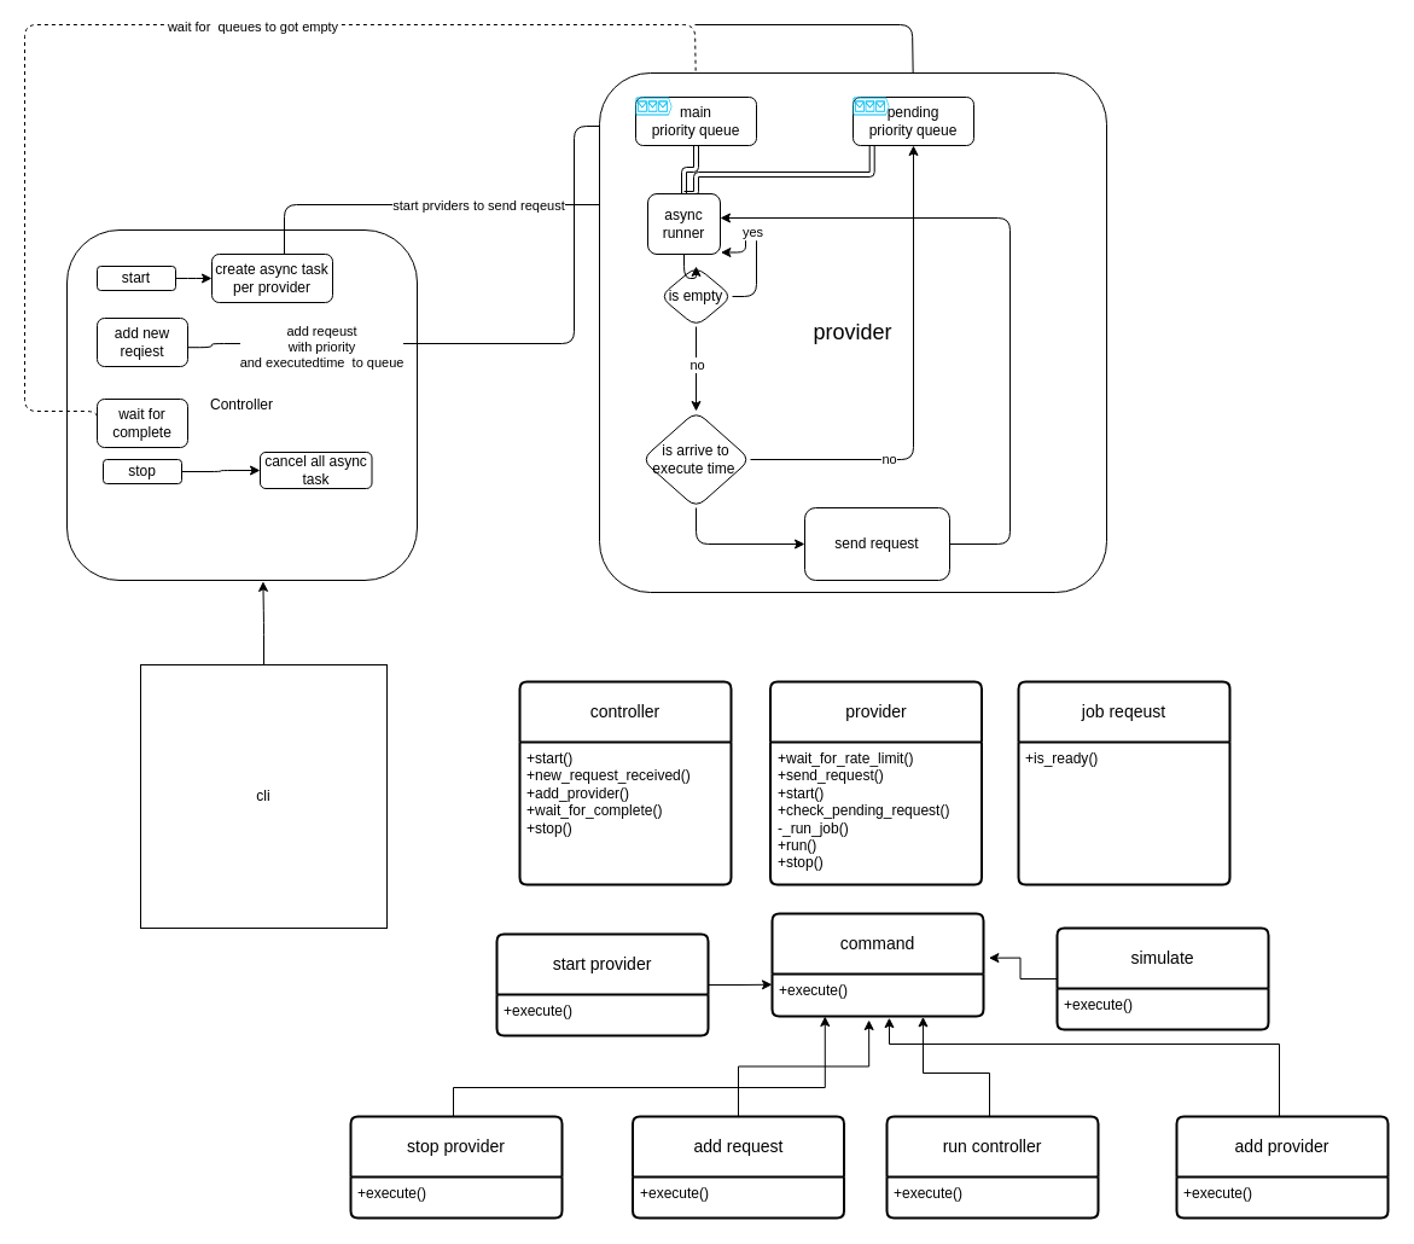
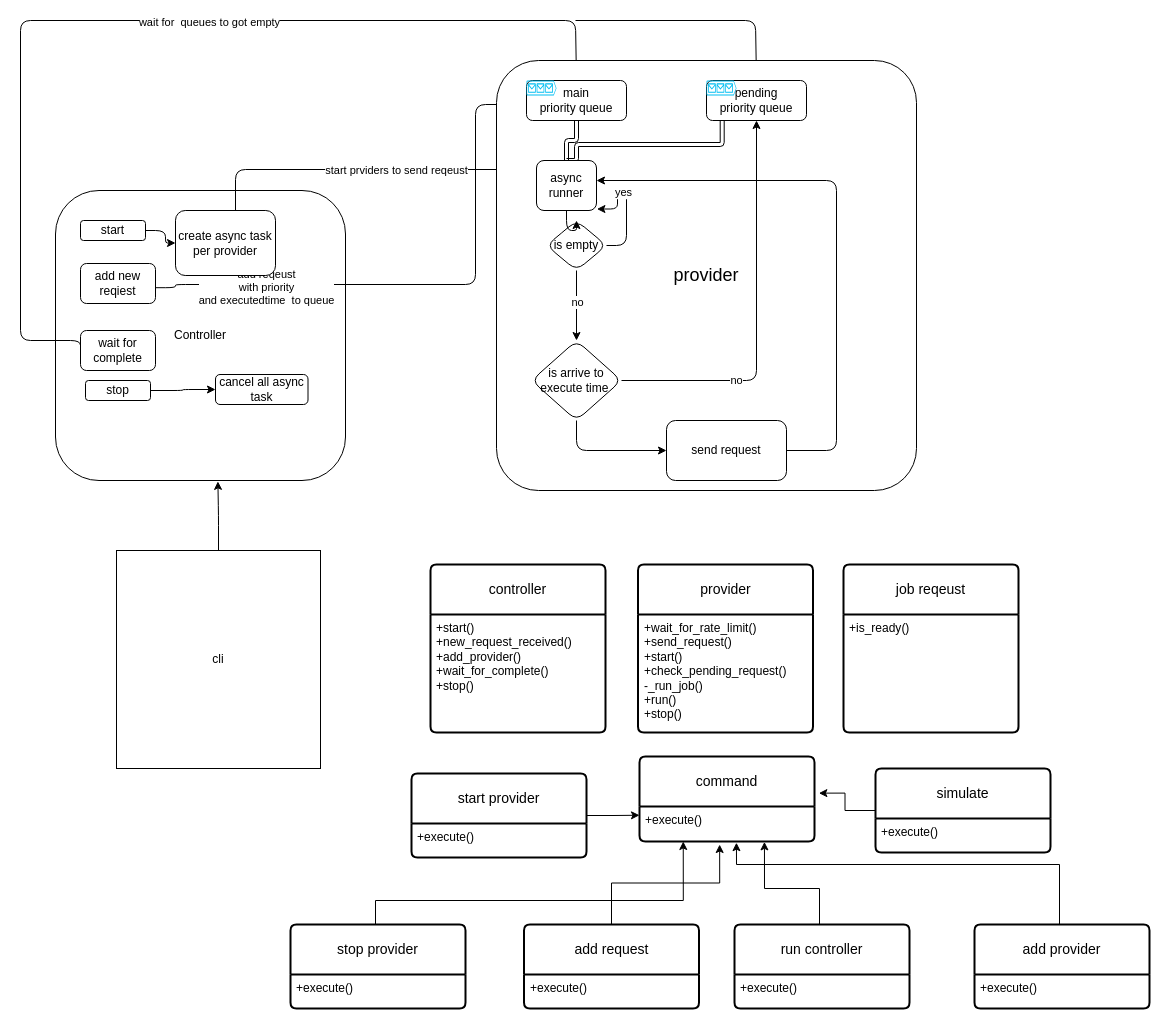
  <mxCell id="0" />
  <mxCell id="1" parent="0" />
  <mxCell id="2" value="" style="group" parent="1" vertex="1" connectable="0"><mxGeometry x="20" y="20" width="1129" height="988" as="geometry" /></mxCell>
  <mxCell id="3" value="" style="edgeStyle=none;orthogonalLoop=1;jettySize=auto;html=1;rounded=1;entryX=0.5;entryY=0;entryDx=0;entryDy=0;" parent="2" target="51" edge="1"><mxGeometry width="80" relative="1" as="geometry"><mxPoint x="555" as="sourcePoint" /><mxPoint x="645" y="-20" as="targetPoint" /><Array as="points"><mxPoint x="735" /></Array></mxGeometry></mxCell>
  <mxCell id="4" value="cli" style="html=1;dashed=0;whiteSpace=wrap;rounded=0;" parent="2" vertex="1"><mxGeometry x="96" y="530" width="204" height="218" as="geometry" /></mxCell>
  <mxCell id="5" value="controller" style="swimlane;childLayout=stackLayout;horizontal=1;startSize=50;horizontalStack=0;rounded=1;fontSize=14;fontStyle=0;strokeWidth=2;resizeParent=0;resizeLast=1;shadow=0;dashed=0;align=center;arcSize=4;whiteSpace=wrap;html=1;" parent="2" vertex="1"><mxGeometry x="410" y="544" width="175" height="168" as="geometry" /></mxCell>
  <mxCell id="6" value="+start()&lt;br&gt;+new_request_received()&lt;br&gt;+add_provider()&lt;br&gt;+wait_for_complete()&lt;br&gt;+stop()" style="align=left;strokeColor=none;fillColor=none;spacingLeft=4;fontSize=12;verticalAlign=top;resizable=0;rotatable=0;part=1;html=1;rounded=1;" parent="5" vertex="1"><mxGeometry y="50" width="175" height="118" as="geometry" /></mxCell>
  <mxCell id="7" value="Controller" style="rounded=1;whiteSpace=wrap;html=1;" parent="2" vertex="1"><mxGeometry x="35" y="170" width="290" height="290" as="geometry" /></mxCell>
  <mxCell id="8" value="start" style="whiteSpace=wrap;html=1;rounded=1;" parent="2" vertex="1"><mxGeometry x="60" y="200" width="65" height="20" as="geometry" /></mxCell>
  <mxCell id="9" value="add new reqiest" style="whiteSpace=wrap;html=1;rounded=1;" parent="2" vertex="1"><mxGeometry x="60" y="243" width="75" height="40" as="geometry" /></mxCell>
  <mxCell id="10" value="wait for complete" style="whiteSpace=wrap;html=1;rounded=1;" parent="2" vertex="1"><mxGeometry x="60" y="310" width="75" height="40" as="geometry" /></mxCell>
  <mxCell id="11" value="stop" style="whiteSpace=wrap;html=1;rounded=1;" parent="2" vertex="1"><mxGeometry x="65" y="360" width="65" height="20" as="geometry" /></mxCell>
  <mxCell id="12" style="edgeStyle=orthogonalEdgeStyle;rounded=1;orthogonalLoop=1;jettySize=auto;html=1;entryX=0;entryY=0.5;entryDx=0;entryDy=0;exitX=1.005;exitY=0.505;exitDx=0;exitDy=0;exitPerimeter=0;" parent="2" edge="1"><mxGeometry relative="1" as="geometry"><mxPoint x="135.375" y="267.2" as="sourcePoint" /><mxPoint x="505" y="84" as="targetPoint" /><Array as="points"><mxPoint x="155" y="267" /><mxPoint x="155" y="264" /><mxPoint x="455" y="264" /><mxPoint x="455" y="84" /></Array></mxGeometry></mxCell>
  <mxCell id="13" value="add reqeust&lt;br style=&quot;border-color: var(--border-color);&quot;&gt;with priority&lt;br style=&quot;border-color: var(--border-color);&quot;&gt;and executedtime&amp;nbsp; to queue" style="edgeLabel;html=1;align=center;verticalAlign=middle;resizable=0;points=[];rounded=1;" parent="12" vertex="1" connectable="0"><mxGeometry x="0.274" y="-1" relative="1" as="geometry"><mxPoint x="-211" y="32" as="offset" /></mxGeometry></mxCell>
  <mxCell id="14" style="edgeStyle=orthogonalEdgeStyle;rounded=1;orthogonalLoop=1;jettySize=auto;html=1;entryX=0;entryY=0.5;entryDx=0;entryDy=0;exitX=0.6;exitY=0.025;exitDx=0;exitDy=0;exitPerimeter=0;" parent="2" edge="1"><mxGeometry relative="1" as="geometry"><mxPoint x="215" y="190" as="sourcePoint" /><mxPoint x="515" y="149" as="targetPoint" /><Array as="points"><mxPoint x="215" y="149" /></Array></mxGeometry></mxCell>
  <mxCell id="15" value="start prviders to send reqeust" style="edgeLabel;html=1;align=center;verticalAlign=middle;resizable=0;points=[];rounded=1;" parent="14" vertex="1" connectable="0"><mxGeometry x="-0.018" y="-4" relative="1" as="geometry"><mxPoint x="34" y="-4" as="offset" /></mxGeometry></mxCell>
- <mxCell id="16" style="edgeStyle=orthogonalEdgeStyle;rounded=1;orthogonalLoop=1;jettySize=auto;html=1;exitX=0;exitY=0.5;exitDx=0;exitDy=0;entryX=0.5;entryY=0;entryDx=0;entryDy=0;dashed=1;" parent="2" source="10" target="49" edge="1"><mxGeometry relative="1" as="geometry"><mxPoint x="20" y="286.25" as="sourcePoint" /><Array as="points"><mxPoint x="60" y="320" /><mxPoint y="320" /><mxPoint /><mxPoint x="555" /></Array></mxGeometry></mxCell>
+ <mxCell id="16" style="edgeStyle=orthogonalEdgeStyle;rounded=1;orthogonalLoop=1;jettySize=auto;html=1;exitX=0;exitY=0.5;exitDx=0;exitDy=0;entryX=0.5;entryY=0;entryDx=0;entryDy=0;" parent="2" source="10" target="49" edge="1"><mxGeometry relative="1" as="geometry"><mxPoint x="20" y="286.25" as="sourcePoint" /><Array as="points"><mxPoint x="60" y="320" /><mxPoint y="320" /><mxPoint /><mxPoint x="555" /></Array></mxGeometry></mxCell>
  <mxCell id="17" value="wait for&amp;nbsp; queues to got empty" style="edgeLabel;html=1;align=center;verticalAlign=middle;resizable=0;points=[];rounded=1;" parent="16" vertex="1" connectable="0"><mxGeometry x="0.149" y="-1" relative="1" as="geometry"><mxPoint x="1" as="offset" /></mxGeometry></mxCell>
- <mxCell id="18" value="create async task per provider" style="whiteSpace=wrap;html=1;rounded=1;" parent="2" vertex="1"><mxGeometry x="155" y="190" width="100" height="40" as="geometry" /></mxCell>
+ <mxCell id="18" value="create async task per provider" style="whiteSpace=wrap;html=1;rounded=1;" parent="2" vertex="1"><mxGeometry x="155" y="190" width="100" height="65" as="geometry" /></mxCell>
  <mxCell id="19" value="" style="edgeStyle=orthogonalEdgeStyle;rounded=1;orthogonalLoop=1;jettySize=auto;html=1;" parent="2" source="8" target="18" edge="1"><mxGeometry relative="1" as="geometry" /></mxCell>
  <mxCell id="20" value="cancel all async task" style="whiteSpace=wrap;html=1;rounded=1;" parent="2" vertex="1"><mxGeometry x="195" y="354" width="92.5" height="30" as="geometry" /></mxCell>
  <mxCell id="21" value="" style="edgeStyle=orthogonalEdgeStyle;rounded=1;orthogonalLoop=1;jettySize=auto;html=1;" parent="2" source="11" target="20" edge="1"><mxGeometry relative="1" as="geometry" /></mxCell>
  <mxCell id="22" style="edgeStyle=orthogonalEdgeStyle;rounded=1;orthogonalLoop=1;jettySize=auto;html=1;entryX=0.56;entryY=1.003;entryDx=0;entryDy=0;entryPerimeter=0;" parent="2" source="4" target="7" edge="1"><mxGeometry relative="1" as="geometry" /></mxCell>
  <mxCell id="23" value="provider" style="swimlane;childLayout=stackLayout;horizontal=1;startSize=50;horizontalStack=0;rounded=1;fontSize=14;fontStyle=0;strokeWidth=2;resizeParent=0;resizeLast=1;shadow=0;dashed=0;align=center;arcSize=4;whiteSpace=wrap;html=1;" parent="2" vertex="1"><mxGeometry x="617.5" y="544" width="175" height="168" as="geometry" /></mxCell>
  <mxCell id="24" value="+wait_for_rate_limit&lt;span style=&quot;background-color: initial;&quot;&gt;()&lt;/span&gt;&lt;br&gt;+send_request&lt;span style=&quot;background-color: initial;&quot;&gt;()&lt;/span&gt;&lt;br&gt;+start&lt;span style=&quot;background-color: initial;&quot;&gt;()&lt;/span&gt;&lt;br&gt;+check_pending_request&lt;span style=&quot;background-color: initial;&quot;&gt;()&lt;/span&gt;&lt;br&gt;-_run_job&lt;span style=&quot;background-color: initial;&quot;&gt;()&lt;br&gt;&lt;/span&gt;+run()&lt;br&gt;+stop()" style="align=left;strokeColor=none;fillColor=none;spacingLeft=4;fontSize=12;verticalAlign=top;resizable=0;rotatable=0;part=1;html=1;rounded=1;" parent="23" vertex="1"><mxGeometry y="50" width="175" height="118" as="geometry" /></mxCell>
  <mxCell id="25" value="job reqeust" style="swimlane;childLayout=stackLayout;horizontal=1;startSize=50;horizontalStack=0;rounded=1;fontSize=14;fontStyle=0;strokeWidth=2;resizeParent=0;resizeLast=1;shadow=0;dashed=0;align=center;arcSize=4;whiteSpace=wrap;html=1;" parent="2" vertex="1"><mxGeometry x="823" y="544" width="175" height="168" as="geometry" /></mxCell>
  <mxCell id="26" value="+is_ready&lt;span style=&quot;background-color: initial;&quot;&gt;()&lt;/span&gt;&lt;br&gt;" style="align=left;strokeColor=none;fillColor=none;spacingLeft=4;fontSize=12;verticalAlign=top;resizable=0;rotatable=0;part=1;html=1;rounded=1;" parent="25" vertex="1"><mxGeometry y="50" width="175" height="118" as="geometry" /></mxCell>
  <mxCell id="27" value="command" style="swimlane;childLayout=stackLayout;horizontal=1;startSize=50;horizontalStack=0;rounded=1;fontSize=14;fontStyle=0;strokeWidth=2;resizeParent=0;resizeLast=1;shadow=0;dashed=0;align=center;arcSize=4;whiteSpace=wrap;html=1;" parent="2" vertex="1"><mxGeometry x="619" y="736" width="175" height="85" as="geometry" /></mxCell>
  <mxCell id="28" value="+execute&lt;span style=&quot;background-color: initial;&quot;&gt;()&lt;/span&gt;&lt;br&gt;" style="align=left;strokeColor=none;fillColor=none;spacingLeft=4;fontSize=12;verticalAlign=top;resizable=0;rotatable=0;part=1;html=1;rounded=1;" parent="27" vertex="1"><mxGeometry y="50" width="175" height="35" as="geometry" /></mxCell>
  <mxCell id="29" value="add request" style="swimlane;childLayout=stackLayout;horizontal=1;startSize=50;horizontalStack=0;rounded=1;fontSize=14;fontStyle=0;strokeWidth=2;resizeParent=0;resizeLast=1;shadow=0;dashed=0;align=center;arcSize=4;whiteSpace=wrap;html=1;" parent="2" vertex="1"><mxGeometry x="503.5" y="904" width="175" height="84" as="geometry" /></mxCell>
  <mxCell id="30" value="+execute&lt;span style=&quot;background-color: initial;&quot;&gt;()&lt;/span&gt;&lt;br&gt;" style="align=left;strokeColor=none;fillColor=none;spacingLeft=4;fontSize=12;verticalAlign=top;resizable=0;rotatable=0;part=1;html=1;rounded=1;" parent="29" vertex="1"><mxGeometry y="50" width="175" height="34" as="geometry" /></mxCell>
  <mxCell id="31" style="edgeStyle=orthogonalEdgeStyle;rounded=0;orthogonalLoop=1;jettySize=auto;html=1;entryX=0.458;entryY=1.086;entryDx=0;entryDy=0;entryPerimeter=0;" parent="2" source="29" target="28" edge="1"><mxGeometry relative="1" as="geometry" /></mxCell>
  <mxCell id="32" value="run controller" style="swimlane;childLayout=stackLayout;horizontal=1;startSize=50;horizontalStack=0;rounded=1;fontSize=14;fontStyle=0;strokeWidth=2;resizeParent=0;resizeLast=1;shadow=0;dashed=0;align=center;arcSize=4;whiteSpace=wrap;html=1;" parent="2" vertex="1"><mxGeometry x="714" y="904" width="175" height="84" as="geometry" /></mxCell>
  <mxCell id="33" value="+execute&lt;span style=&quot;background-color: initial;&quot;&gt;()&lt;/span&gt;&lt;br&gt;" style="align=left;strokeColor=none;fillColor=none;spacingLeft=4;fontSize=12;verticalAlign=top;resizable=0;rotatable=0;part=1;html=1;rounded=1;" parent="32" vertex="1"><mxGeometry y="50" width="175" height="34" as="geometry" /></mxCell>
  <mxCell id="34" style="edgeStyle=orthogonalEdgeStyle;rounded=0;orthogonalLoop=1;jettySize=auto;html=1;entryX=0.25;entryY=1;entryDx=0;entryDy=0;" parent="2" source="35" target="28" edge="1"><mxGeometry relative="1" as="geometry"><Array as="points"><mxPoint x="355" y="880" /><mxPoint x="663" y="880" /></Array></mxGeometry></mxCell>
  <mxCell id="35" value="stop provider" style="swimlane;childLayout=stackLayout;horizontal=1;startSize=50;horizontalStack=0;rounded=1;fontSize=14;fontStyle=0;strokeWidth=2;resizeParent=0;resizeLast=1;shadow=0;dashed=0;align=center;arcSize=4;whiteSpace=wrap;html=1;" parent="2" vertex="1"><mxGeometry x="270" y="904" width="175" height="84" as="geometry" /></mxCell>
  <mxCell id="36" value="+execute&lt;span style=&quot;background-color: initial;&quot;&gt;()&lt;/span&gt;&lt;br&gt;" style="align=left;strokeColor=none;fillColor=none;spacingLeft=4;fontSize=12;verticalAlign=top;resizable=0;rotatable=0;part=1;html=1;rounded=1;" parent="35" vertex="1"><mxGeometry y="50" width="175" height="34" as="geometry" /></mxCell>
  <mxCell id="37" style="edgeStyle=orthogonalEdgeStyle;rounded=0;orthogonalLoop=1;jettySize=auto;html=1;exitX=1;exitY=0.5;exitDx=0;exitDy=0;entryX=0;entryY=0.25;entryDx=0;entryDy=0;" parent="2" source="38" target="28" edge="1"><mxGeometry relative="1" as="geometry" /></mxCell>
  <mxCell id="38" value="start provider" style="swimlane;childLayout=stackLayout;horizontal=1;startSize=50;horizontalStack=0;rounded=1;fontSize=14;fontStyle=0;strokeWidth=2;resizeParent=0;resizeLast=1;shadow=0;dashed=0;align=center;arcSize=4;whiteSpace=wrap;html=1;" parent="2" vertex="1"><mxGeometry x="391" y="753" width="175" height="84" as="geometry" /></mxCell>
  <mxCell id="39" value="+execute&lt;span style=&quot;background-color: initial;&quot;&gt;()&lt;/span&gt;&lt;br&gt;" style="align=left;strokeColor=none;fillColor=none;spacingLeft=4;fontSize=12;verticalAlign=top;resizable=0;rotatable=0;part=1;html=1;rounded=1;" parent="38" vertex="1"><mxGeometry y="50" width="175" height="34" as="geometry" /></mxCell>
  <mxCell id="40" value="simulate" style="swimlane;childLayout=stackLayout;horizontal=1;startSize=50;horizontalStack=0;rounded=1;fontSize=14;fontStyle=0;strokeWidth=2;resizeParent=0;resizeLast=1;shadow=0;dashed=0;align=center;arcSize=4;whiteSpace=wrap;html=1;" parent="2" vertex="1"><mxGeometry x="855" y="748" width="175" height="84" as="geometry" /></mxCell>
  <mxCell id="41" value="+execute&lt;span style=&quot;background-color: initial;&quot;&gt;()&lt;/span&gt;&lt;br&gt;" style="align=left;strokeColor=none;fillColor=none;spacingLeft=4;fontSize=12;verticalAlign=top;resizable=0;rotatable=0;part=1;html=1;rounded=1;" parent="40" vertex="1"><mxGeometry y="50" width="175" height="34" as="geometry" /></mxCell>
  <mxCell id="42" style="edgeStyle=orthogonalEdgeStyle;rounded=0;orthogonalLoop=1;jettySize=auto;html=1;entryX=1.025;entryY=0.431;entryDx=0;entryDy=0;entryPerimeter=0;" parent="2" source="40" target="27" edge="1"><mxGeometry relative="1" as="geometry" /></mxCell>
  <mxCell id="43" style="edgeStyle=orthogonalEdgeStyle;rounded=0;orthogonalLoop=1;jettySize=auto;html=1;entryX=0.714;entryY=1.011;entryDx=0;entryDy=0;entryPerimeter=0;" parent="2" source="32" target="28" edge="1"><mxGeometry relative="1" as="geometry"><Array as="points"><mxPoint x="799" y="868" /><mxPoint x="744" y="868" /></Array></mxGeometry></mxCell>
  <mxCell id="44" value="add provider" style="swimlane;childLayout=stackLayout;horizontal=1;startSize=50;horizontalStack=0;rounded=1;fontSize=14;fontStyle=0;strokeWidth=2;resizeParent=0;resizeLast=1;shadow=0;dashed=0;align=center;arcSize=4;whiteSpace=wrap;html=1;" parent="2" vertex="1"><mxGeometry x="954" y="904" width="175" height="84" as="geometry" /></mxCell>
  <mxCell id="45" value="+execute&lt;span style=&quot;background-color: initial;&quot;&gt;()&lt;/span&gt;&lt;br&gt;" style="align=left;strokeColor=none;fillColor=none;spacingLeft=4;fontSize=12;verticalAlign=top;resizable=0;rotatable=0;part=1;html=1;rounded=1;" parent="44" vertex="1"><mxGeometry y="50" width="175" height="34" as="geometry" /></mxCell>
  <mxCell id="46" style="edgeStyle=orthogonalEdgeStyle;rounded=0;orthogonalLoop=1;jettySize=auto;html=1;entryX=0.554;entryY=1.034;entryDx=0;entryDy=0;entryPerimeter=0;" parent="2" source="44" target="28" edge="1"><mxGeometry relative="1" as="geometry"><Array as="points"><mxPoint x="1039" y="844" /><mxPoint x="716" y="844" /></Array></mxGeometry></mxCell>
  <mxCell id="47" value="" style="group" parent="2" vertex="1" connectable="0"><mxGeometry x="476" y="40" width="420" height="430" as="geometry" /></mxCell>
  <mxCell id="48" value="&lt;div style=&quot;&quot;&gt;&lt;span style=&quot;background-color: initial;&quot;&gt;&lt;font style=&quot;font-size: 18px;&quot;&gt;provider&lt;/font&gt;&lt;/span&gt;&lt;/div&gt;" style="rounded=1;arcSize=10;whiteSpace=wrap;html=1;align=center;movable=1;resizable=1;rotatable=1;deletable=1;editable=1;locked=0;connectable=1;container=0;" parent="47" vertex="1"><mxGeometry width="420" height="430" as="geometry" /></mxCell>
  <mxCell id="49" value="main&lt;br&gt;priority queue" style="whiteSpace=wrap;html=1;align=center;movable=1;resizable=1;rotatable=1;deletable=1;editable=1;locked=0;connectable=1;rounded=1;container=0;" parent="47" vertex="1"><mxGeometry x="30" y="20" width="100" height="40" as="geometry" /></mxCell>
  <mxCell id="50" value="is empty" style="shape=rhombus;html=1;dashed=0;whiteSpace=wrap;perimeter=rhombusPerimeter;rounded=1;container=0;" parent="47" vertex="1"><mxGeometry x="50" y="160" width="60" height="50" as="geometry" /></mxCell>
  <mxCell id="51" value="pending&lt;br&gt;priority queue" style="whiteSpace=wrap;html=1;align=center;movable=1;resizable=1;rotatable=1;deletable=1;editable=1;locked=0;connectable=1;rounded=1;container=0;" parent="47" vertex="1"><mxGeometry x="210" y="20" width="100" height="40" as="geometry" /></mxCell>
  <mxCell id="52" style="edgeStyle=orthogonalEdgeStyle;rounded=1;orthogonalLoop=1;jettySize=auto;html=1;" parent="47" source="54" target="51" edge="1"><mxGeometry relative="1" as="geometry" /></mxCell>
  <mxCell id="53" value="no" style="edgeLabel;html=1;align=center;verticalAlign=middle;resizable=0;points=[];rounded=1;container=0;" parent="52" vertex="1" connectable="0"><mxGeometry x="-0.425" y="1" relative="1" as="geometry"><mxPoint as="offset" /></mxGeometry></mxCell>
  <mxCell id="54" value="is arrive to execute time&amp;nbsp;" style="shape=rhombus;html=1;dashed=0;whiteSpace=wrap;perimeter=rhombusPerimeter;rounded=1;container=0;" parent="47" vertex="1"><mxGeometry x="35" y="280" width="90" height="80" as="geometry" /></mxCell>
  <mxCell id="55" value="" style="edgeStyle=orthogonalEdgeStyle;rounded=1;orthogonalLoop=1;jettySize=auto;html=1;" parent="47" source="50" target="54" edge="1"><mxGeometry relative="1" as="geometry" /></mxCell>
  <mxCell id="56" value="no" style="edgeLabel;html=1;align=center;verticalAlign=middle;resizable=0;points=[];rounded=1;container=0;" parent="55" vertex="1" connectable="0"><mxGeometry x="-0.125" relative="1" as="geometry"><mxPoint as="offset" /></mxGeometry></mxCell>
  <mxCell id="57" style="edgeStyle=orthogonalEdgeStyle;rounded=1;orthogonalLoop=1;jettySize=auto;html=1;" parent="47" source="60" target="50" edge="1"><mxGeometry relative="1" as="geometry" /></mxCell>
  <mxCell id="58" style="edgeStyle=orthogonalEdgeStyle;rounded=1;orthogonalLoop=1;jettySize=auto;html=1;shape=link;" parent="47" source="60" target="49" edge="1"><mxGeometry relative="1" as="geometry" /></mxCell>
  <mxCell id="59" style="edgeStyle=orthogonalEdgeStyle;rounded=1;orthogonalLoop=1;jettySize=auto;html=1;exitX=0.5;exitY=0;exitDx=0;exitDy=0;entryX=0.157;entryY=1;entryDx=0;entryDy=0;entryPerimeter=0;shape=link;" parent="47" source="60" target="51" edge="1"><mxGeometry relative="1" as="geometry"><mxPoint x="260" y="70" as="targetPoint" /><Array as="points"><mxPoint x="80" y="84" /><mxPoint x="226" y="84" /></Array></mxGeometry></mxCell>
  <mxCell id="60" value="async runner" style="whiteSpace=wrap;html=1;rounded=1;container=0;" parent="47" vertex="1"><mxGeometry x="40" y="100" width="60" height="50" as="geometry" /></mxCell>
  <mxCell id="61" style="edgeStyle=orthogonalEdgeStyle;rounded=1;orthogonalLoop=1;jettySize=auto;html=1;entryX=1.007;entryY=0.97;entryDx=0;entryDy=0;entryPerimeter=0;" parent="47" source="50" target="60" edge="1"><mxGeometry relative="1" as="geometry"><mxPoint x="120" y="130" as="targetPoint" /><Array as="points"><mxPoint x="130" y="185" /><mxPoint x="130" y="129" /><mxPoint x="121" y="129" /></Array></mxGeometry></mxCell>
  <mxCell id="62" value="yes" style="edgeLabel;html=1;align=center;verticalAlign=middle;resizable=0;points=[];rounded=1;container=0;" parent="61" vertex="1" connectable="0"><mxGeometry x="0.286" y="2" relative="1" as="geometry"><mxPoint as="offset" /></mxGeometry></mxCell>
  <mxCell id="63" style="edgeStyle=orthogonalEdgeStyle;rounded=1;orthogonalLoop=1;jettySize=auto;html=1;" parent="47" source="64" target="60" edge="1"><mxGeometry relative="1" as="geometry"><Array as="points"><mxPoint x="340" y="390" /><mxPoint x="340" y="120" /></Array></mxGeometry></mxCell>
  <mxCell id="64" value="send request" style="whiteSpace=wrap;html=1;dashed=0;rounded=1;container=0;" parent="47" vertex="1"><mxGeometry x="170" y="360" width="120" height="60" as="geometry" /></mxCell>
  <mxCell id="65" value="" style="edgeStyle=orthogonalEdgeStyle;rounded=1;orthogonalLoop=1;jettySize=auto;html=1;" parent="47" source="54" target="64" edge="1"><mxGeometry relative="1" as="geometry"><Array as="points"><mxPoint x="80" y="390" /></Array></mxGeometry></mxCell>
  <mxCell id="66" value="" style="verticalLabelPosition=bottom;html=1;verticalAlign=top;align=center;strokeColor=none;fillColor=#00BEF2;shape=mxgraph.azure.queue_generic;pointerEvents=1;rounded=1;container=0;" parent="47" vertex="1"><mxGeometry x="30" y="20" width="30" height="15" as="geometry" /></mxCell>
  <mxCell id="67" value="" style="verticalLabelPosition=bottom;html=1;verticalAlign=top;align=center;strokeColor=none;fillColor=#00BEF2;shape=mxgraph.azure.queue_generic;pointerEvents=1;rounded=1;container=0;" parent="47" vertex="1"><mxGeometry x="210" y="20" width="30" height="15" as="geometry" /></mxCell>
